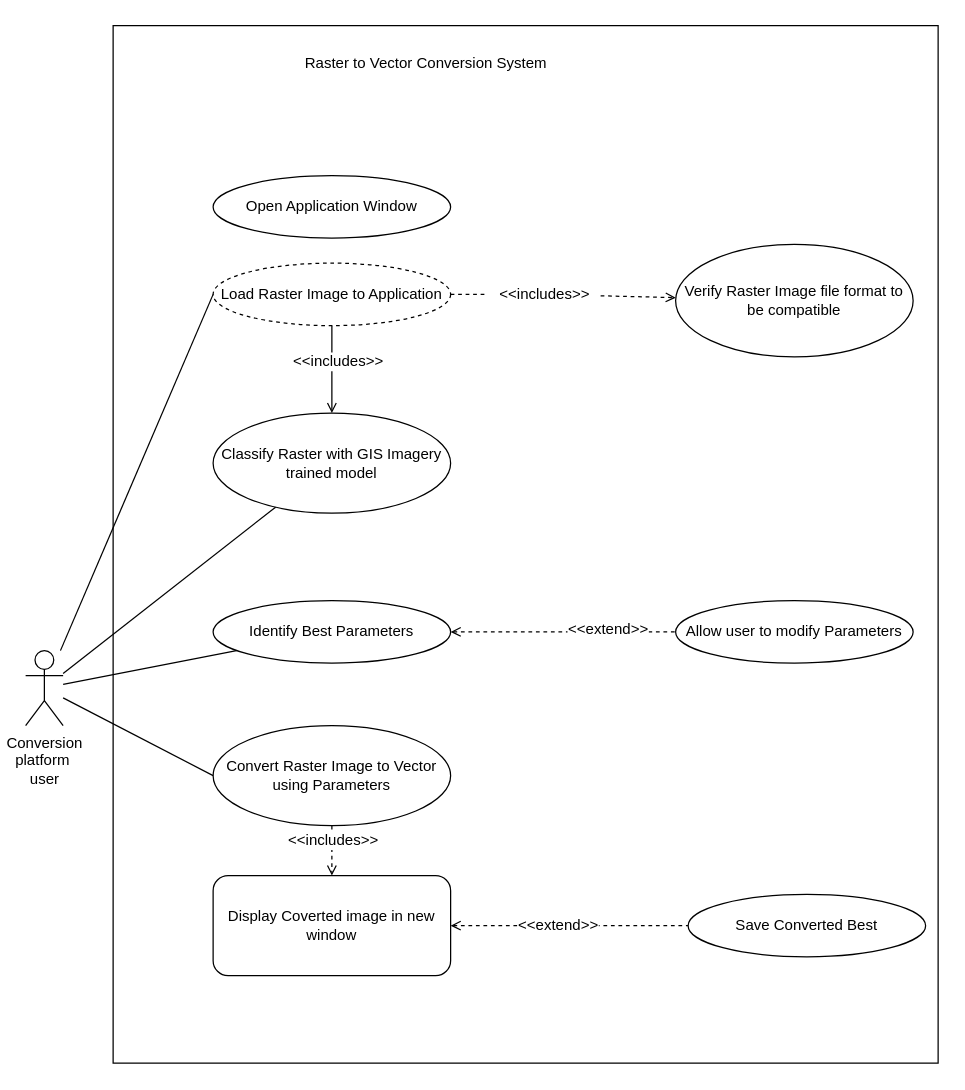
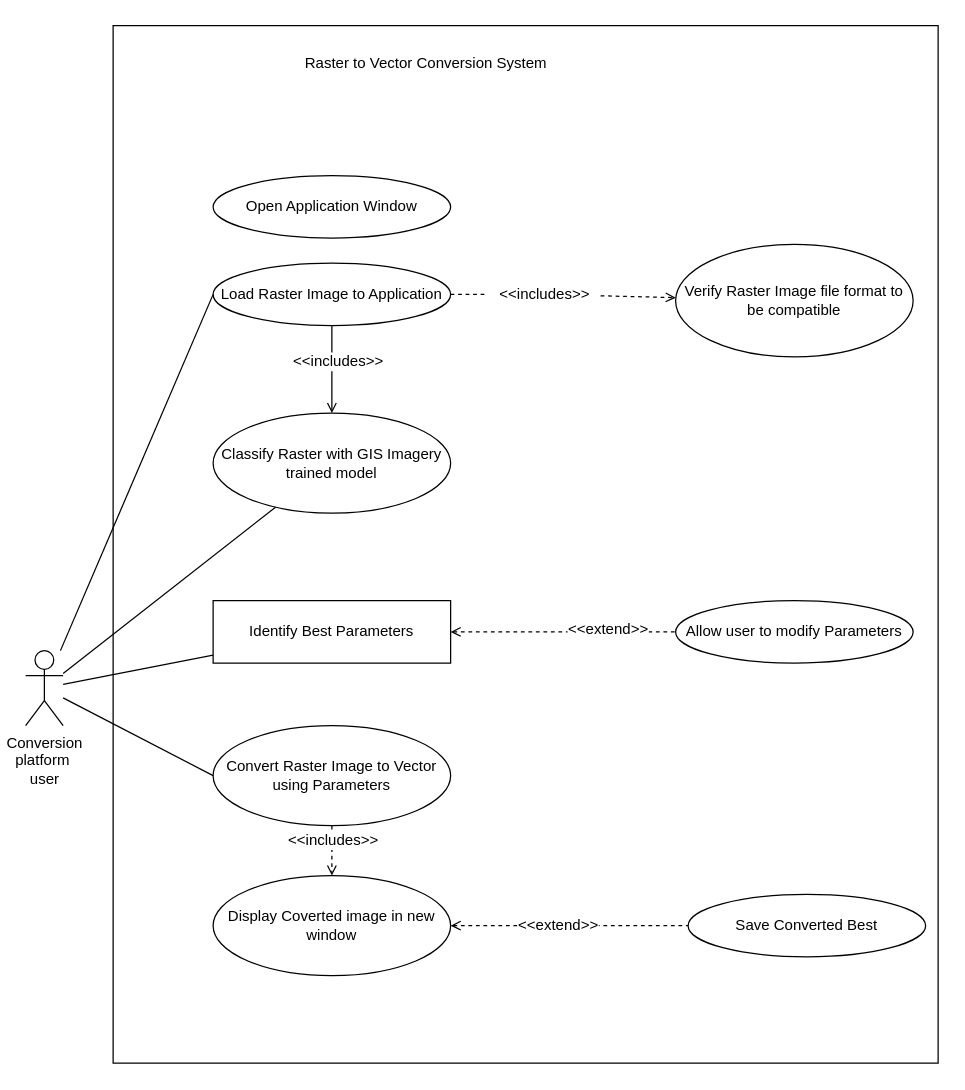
  <mxCell id="0" />
  <mxCell id="1" parent="0" />
  <mxCell id="2" value="" style="rounded=0;whiteSpace=wrap;html=1;fillColor=none;" vertex="1" parent="1"><mxGeometry x="90" y="20" width="660" height="830" as="geometry" /></mxCell>
  <mxCell id="3" value="Raster to Vector Conversion System" style="text;html=1;align=center;verticalAlign=middle;resizable=0;points=[];autosize=1;" vertex="1" parent="1"><mxGeometry x="235" y="40" width="210" height="20" as="geometry" /></mxCell>
  <mxCell id="4" value="Classify Raster with GIS Imagery trained model" style="ellipse;whiteSpace=wrap;html=1;fillColor=none;" vertex="1" parent="1"><mxGeometry x="170" y="330" width="190" height="80" as="geometry" /></mxCell>
  <mxCell id="5" style="edgeStyle=none;rounded=0;orthogonalLoop=1;jettySize=auto;html=1;dashed=1;endArrow=none;endFill=0;startArrow=open;startFill=0;" edge="1" parent="1" source="7" target="26"><mxGeometry relative="1" as="geometry" /></mxCell>
  <mxCell id="6" value="&amp;lt;&amp;lt;extend&amp;gt;&amp;gt;" style="text;html=1;align=center;verticalAlign=middle;resizable=0;points=[];labelBackgroundColor=#ffffff;" vertex="1" connectable="0" parent="5"><mxGeometry x="0.389" y="3" relative="1" as="geometry"><mxPoint as="offset" /></mxGeometry></mxCell>
- <mxCell id="7" value="Identify Best Parameters" style="ellipse;whiteSpace=wrap;html=1;fillColor=none;" vertex="1" parent="1"><mxGeometry x="170" y="480" width="190" height="50" as="geometry" /></mxCell>
+ <mxCell id="7" value="Identify Best Parameters" style="whiteSpace=wrap;html=1;fillColor=none;rounded=0;" vertex="1" parent="1"><mxGeometry x="170" y="480" width="190" height="50" as="geometry" /></mxCell>
  <mxCell id="8" style="edgeStyle=none;rounded=0;orthogonalLoop=1;jettySize=auto;html=1;startArrow=none;startFill=0;endArrow=open;endFill=0;dashed=1;" edge="1" parent="1" source="10" target="18"><mxGeometry relative="1" as="geometry" /></mxCell>
  <mxCell id="9" value="&amp;lt;&amp;lt;includes&amp;gt;&amp;gt;" style="text;html=1;align=center;verticalAlign=middle;resizable=0;points=[];labelBackgroundColor=#ffffff;" vertex="1" connectable="0" parent="8"><mxGeometry x="-0.45" relative="1" as="geometry"><mxPoint as="offset" /></mxGeometry></mxCell>
  <mxCell id="10" value="Convert Raster Image to Vector using Parameters" style="ellipse;whiteSpace=wrap;html=1;fillColor=none;" vertex="1" parent="1"><mxGeometry x="170" y="580" width="190" height="80" as="geometry" /></mxCell>
  <mxCell id="11" value="Open Application Window" style="ellipse;whiteSpace=wrap;html=1;fillColor=none;" vertex="1" parent="1"><mxGeometry x="170" y="140" width="190" height="50" as="geometry" /></mxCell>
  <mxCell id="12" style="edgeStyle=none;rounded=0;orthogonalLoop=1;jettySize=auto;html=1;endArrow=open;endFill=0;dashed=1;" edge="1" parent="1" source="27" target="19"><mxGeometry relative="1" as="geometry" /></mxCell>
  <mxCell id="13" style="edgeStyle=none;rounded=0;orthogonalLoop=1;jettySize=auto;html=1;dashed=0;startArrow=none;startFill=0;endArrow=open;endFill=0;" edge="1" parent="1" source="15" target="4"><mxGeometry relative="1" as="geometry" /></mxCell>
  <mxCell id="14" value="&amp;lt;&amp;lt;includes&amp;gt;&amp;gt;" style="text;html=1;align=center;verticalAlign=middle;resizable=0;points=[];labelBackgroundColor=#ffffff;" vertex="1" connectable="0" parent="13"><mxGeometry x="-0.192" y="4" relative="1" as="geometry"><mxPoint as="offset" /></mxGeometry></mxCell>
- <mxCell id="15" value="Load Raster Image to Application" style="ellipse;whiteSpace=wrap;html=1;fillColor=none;dashed=1;" vertex="1" parent="1"><mxGeometry x="170" y="210" width="190" height="50" as="geometry" /></mxCell>
+ <mxCell id="15" value="Load Raster Image to Application" style="ellipse;whiteSpace=wrap;html=1;fillColor=none;" vertex="1" parent="1"><mxGeometry x="170" y="210" width="190" height="50" as="geometry" /></mxCell>
  <mxCell id="16" style="edgeStyle=none;rounded=0;orthogonalLoop=1;jettySize=auto;html=1;dashed=1;endArrow=none;endFill=0;startArrow=open;startFill=0;" edge="1" parent="1" source="18" target="20"><mxGeometry relative="1" as="geometry" /></mxCell>
  <mxCell id="17" value="&amp;lt;&amp;lt;extend&amp;gt;&amp;gt;" style="text;html=1;align=center;verticalAlign=middle;resizable=0;points=[];labelBackgroundColor=#ffffff;" vertex="1" connectable="0" parent="16"><mxGeometry x="-0.105" y="1" relative="1" as="geometry"><mxPoint as="offset" /></mxGeometry></mxCell>
- <mxCell id="18" value="Display Coverted image in new window" style="whiteSpace=wrap;html=1;fillColor=none;rounded=1;" vertex="1" parent="1"><mxGeometry x="170" y="700" width="190" height="80" as="geometry" /></mxCell>
+ <mxCell id="18" value="Display Coverted image in new window" style="ellipse;whiteSpace=wrap;html=1;fillColor=none;" vertex="1" parent="1"><mxGeometry x="170" y="700" width="190" height="80" as="geometry" /></mxCell>
  <mxCell id="19" value="Verify Raster Image file format to be compatible" style="ellipse;whiteSpace=wrap;html=1;fillColor=none;" vertex="1" parent="1"><mxGeometry x="540" y="195" width="190" height="90" as="geometry" /></mxCell>
  <mxCell id="20" value="Save Converted Best" style="ellipse;whiteSpace=wrap;html=1;fillColor=none;" vertex="1" parent="1"><mxGeometry x="550" y="715" width="190" height="50" as="geometry" /></mxCell>
  <mxCell id="21" style="rounded=0;orthogonalLoop=1;jettySize=auto;html=1;endArrow=none;endFill=0;" edge="1" parent="1" source="25" target="7"><mxGeometry relative="1" as="geometry" /></mxCell>
  <mxCell id="22" style="edgeStyle=none;rounded=0;orthogonalLoop=1;jettySize=auto;html=1;entryX=0;entryY=0.5;entryDx=0;entryDy=0;endArrow=none;endFill=0;" edge="1" parent="1" source="25" target="15"><mxGeometry relative="1" as="geometry" /></mxCell>
  <mxCell id="23" style="edgeStyle=none;rounded=0;orthogonalLoop=1;jettySize=auto;html=1;startArrow=none;startFill=0;endArrow=none;endFill=0;" edge="1" parent="1" source="25" target="4"><mxGeometry relative="1" as="geometry" /></mxCell>
  <mxCell id="24" style="edgeStyle=none;rounded=0;orthogonalLoop=1;jettySize=auto;html=1;entryX=0;entryY=0.5;entryDx=0;entryDy=0;startArrow=none;startFill=0;endArrow=none;endFill=0;" edge="1" parent="1" source="25" target="10"><mxGeometry relative="1" as="geometry" /></mxCell>
  <mxCell id="25" value="Conversion&lt;br&gt;platform&amp;nbsp;&lt;br&gt;user" style="shape=umlActor;verticalLabelPosition=bottom;labelBackgroundColor=#ffffff;verticalAlign=top;html=1;outlineConnect=0;fillColor=none;" vertex="1" parent="1"><mxGeometry x="20" y="520" width="30" height="60" as="geometry" /></mxCell>
  <mxCell id="26" value="Allow user to modify Parameters" style="ellipse;whiteSpace=wrap;html=1;fillColor=none;" vertex="1" parent="1"><mxGeometry x="540" y="480" width="190" height="50" as="geometry" /></mxCell>
  <mxCell id="27" value="&amp;lt;&amp;lt;includes&amp;gt;&amp;gt;" style="text;html=1;align=center;verticalAlign=middle;resizable=0;points=[];autosize=1;" vertex="1" parent="1"><mxGeometry x="390" y="225" width="90" height="20" as="geometry" /></mxCell>
  <mxCell id="28" style="edgeStyle=none;rounded=0;orthogonalLoop=1;jettySize=auto;html=1;endArrow=none;endFill=0;dashed=1;" edge="1" parent="1" source="15" target="27"><mxGeometry relative="1" as="geometry"><mxPoint x="360" y="235" as="sourcePoint" /><mxPoint x="480" y="235" as="targetPoint" /></mxGeometry></mxCell>
